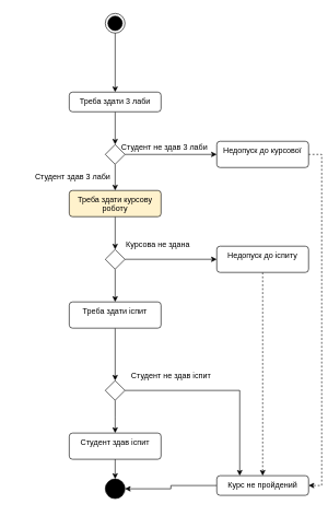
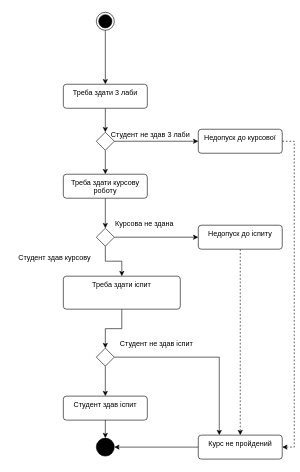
  <mxCell id="0" />
  <mxCell id="1" parent="0" />
  <mxCell id="2" style="edgeStyle=orthogonalEdgeStyle;rounded=0;orthogonalLoop=1;jettySize=auto;html=1;exitX=0.5;exitY=1;exitDx=0;exitDy=0;entryX=0.5;entryY=0;entryDx=0;entryDy=0;" edge="1" parent="1" source="3" target="6"><mxGeometry relative="1" as="geometry" /></mxCell>
  <mxCell id="3" value="" style="ellipse;html=1;shape=endState;fillColor=strokeColor;" vertex="1" parent="1"><mxGeometry x="160" y="20" width="30" height="30" as="geometry" /></mxCell>
  <mxCell id="4" value="" style="ellipse;fillColor=strokeColor;html=1;" vertex="1" parent="1"><mxGeometry x="160" y="730" width="30" height="30" as="geometry" /></mxCell>
  <mxCell id="5" style="edgeStyle=orthogonalEdgeStyle;rounded=0;orthogonalLoop=1;jettySize=auto;html=1;exitX=0.5;exitY=1;exitDx=0;exitDy=0;entryX=0.5;entryY=0;entryDx=0;entryDy=0;" edge="1" parent="1" source="6" target="13"><mxGeometry relative="1" as="geometry" /></mxCell>
- <mxCell id="6" value="Треба здати 3 лаби" style="html=1;align=center;verticalAlign=top;rounded=1;absoluteArcSize=1;arcSize=10;dashed=0;whiteSpace=wrap;" vertex="1" parent="1"><mxGeometry x="105" y="140" width="140" height="30" as="geometry" /></mxCell>
+ <mxCell id="6" value="Треба здати 3 лаби" style="html=1;align=center;verticalAlign=top;rounded=1;absoluteArcSize=1;arcSize=10;dashed=0;whiteSpace=wrap;" vertex="1" parent="1"><mxGeometry x="105" y="140" width="140" height="40" as="geometry" /></mxCell>
  <mxCell id="7" style="edgeStyle=orthogonalEdgeStyle;rounded=0;orthogonalLoop=1;jettySize=auto;html=1;exitX=0.5;exitY=1;exitDx=0;exitDy=0;entryX=0.5;entryY=0;entryDx=0;entryDy=0;" edge="1" parent="1" source="8" target="20"><mxGeometry relative="1" as="geometry" /></mxCell>
- <mxCell id="8" value="Треба здати курсову роботу" style="html=1;align=center;verticalAlign=top;rounded=1;absoluteArcSize=1;arcSize=10;dashed=0;whiteSpace=wrap;fillColor=#fff2cc;" vertex="1" parent="1"><mxGeometry x="105" y="290" width="140" height="40" as="geometry" /></mxCell>
+ <mxCell id="8" value="Треба здати курсову роботу" style="html=1;align=center;verticalAlign=top;rounded=1;absoluteArcSize=1;arcSize=10;dashed=0;whiteSpace=wrap;" vertex="1" parent="1"><mxGeometry x="105" y="290" width="140" height="40" as="geometry" /></mxCell>
  <mxCell id="9" style="edgeStyle=orthogonalEdgeStyle;rounded=0;orthogonalLoop=1;jettySize=auto;html=1;exitX=0.5;exitY=1;exitDx=0;exitDy=0;entryX=0.5;entryY=0;entryDx=0;entryDy=0;" edge="1" parent="1" source="10" target="29"><mxGeometry relative="1" as="geometry" /></mxCell>
- <mxCell id="10" value="Треба здати іспит" style="html=1;align=center;verticalAlign=top;rounded=1;absoluteArcSize=1;arcSize=10;dashed=0;whiteSpace=wrap;" vertex="1" parent="1"><mxGeometry x="105" y="460" width="140" height="40" as="geometry" /></mxCell>
+ <mxCell id="10" value="Треба здати іспит" style="html=1;align=center;verticalAlign=top;rounded=1;absoluteArcSize=1;arcSize=10;dashed=0;whiteSpace=wrap;" vertex="1" parent="1"><mxGeometry x="105" y="460" width="195" height="55" as="geometry" /></mxCell>
  <mxCell id="11" style="edgeStyle=orthogonalEdgeStyle;rounded=0;orthogonalLoop=1;jettySize=auto;html=1;exitX=1;exitY=0.5;exitDx=0;exitDy=0;" edge="1" parent="1" source="13"><mxGeometry relative="1" as="geometry"><mxPoint x="330" y="235" as="targetPoint" /></mxGeometry></mxCell>
  <mxCell id="12" style="edgeStyle=orthogonalEdgeStyle;rounded=0;orthogonalLoop=1;jettySize=auto;html=1;exitX=0.5;exitY=1;exitDx=0;exitDy=0;entryX=0.5;entryY=0;entryDx=0;entryDy=0;" edge="1" parent="1" source="13" target="8"><mxGeometry relative="1" as="geometry" /></mxCell>
  <mxCell id="13" value="" style="rhombus;whiteSpace=wrap;html=1;" vertex="1" parent="1"><mxGeometry x="160" y="220" width="30" height="30" as="geometry" /></mxCell>
- <mxCell id="14" value="Студент здав 3 лаби" style="text;html=1;align=center;verticalAlign=middle;resizable=0;points=[];autosize=1;strokeColor=none;fillColor=none;" vertex="1" parent="1"><mxGeometry x="40" y="255" width="140" height="30" as="geometry" /></mxCell>
  <mxCell id="15" value="Студент не здав 3 лаби" style="text;html=1;align=center;verticalAlign=middle;resizable=0;points=[];autosize=1;strokeColor=none;fillColor=none;" vertex="1" parent="1"><mxGeometry x="170" y="210" width="160" height="30" as="geometry" /></mxCell>
  <mxCell id="16" style="edgeStyle=orthogonalEdgeStyle;rounded=0;orthogonalLoop=1;jettySize=auto;html=1;exitX=1;exitY=0.5;exitDx=0;exitDy=0;entryX=1;entryY=0.5;entryDx=0;entryDy=0;dashed=1;" edge="1" parent="1" source="17" target="22"><mxGeometry relative="1" as="geometry" /></mxCell>
  <mxCell id="17" value="Недопуск до курсової" style="html=1;align=center;verticalAlign=top;rounded=1;absoluteArcSize=1;arcSize=10;dashed=0;whiteSpace=wrap;" vertex="1" parent="1"><mxGeometry x="330" y="215" width="140" height="40" as="geometry" /></mxCell>
  <mxCell id="18" style="edgeStyle=orthogonalEdgeStyle;rounded=0;orthogonalLoop=1;jettySize=auto;html=1;exitX=0.5;exitY=1;exitDx=0;exitDy=0;entryX=0.5;entryY=0;entryDx=0;entryDy=0;" edge="1" parent="1" source="20" target="10"><mxGeometry relative="1" as="geometry" /></mxCell>
  <mxCell id="19" style="edgeStyle=orthogonalEdgeStyle;rounded=0;orthogonalLoop=1;jettySize=auto;html=1;exitX=1;exitY=0.5;exitDx=0;exitDy=0;entryX=0;entryY=0.5;entryDx=0;entryDy=0;" edge="1" parent="1" source="20" target="26"><mxGeometry relative="1" as="geometry"><mxPoint x="320" y="395" as="targetPoint" /></mxGeometry></mxCell>
  <mxCell id="20" value="" style="rhombus;whiteSpace=wrap;html=1;" vertex="1" parent="1"><mxGeometry x="160" y="380" width="30" height="30" as="geometry" /></mxCell>
  <mxCell id="21" style="edgeStyle=orthogonalEdgeStyle;rounded=0;orthogonalLoop=1;jettySize=auto;html=1;exitX=0;exitY=0.5;exitDx=0;exitDy=0;entryX=1;entryY=0.5;entryDx=0;entryDy=0;" edge="1" parent="1" source="22" target="4"><mxGeometry relative="1" as="geometry" /></mxCell>
- <mxCell id="22" value="Курс не пройдений" style="html=1;align=center;verticalAlign=top;rounded=1;absoluteArcSize=1;arcSize=10;dashed=0;whiteSpace=wrap;" vertex="1" parent="1"><mxGeometry x="330" y="725" width="140" height="30" as="geometry" /></mxCell>
+ <mxCell id="22" value="Курс не пройдений" style="html=1;align=center;verticalAlign=top;rounded=1;absoluteArcSize=1;arcSize=10;dashed=0;whiteSpace=wrap;" vertex="1" parent="1"><mxGeometry x="330" y="725" width="140" height="40" as="geometry" /></mxCell>
  <mxCell id="23" value="Курсова не здана" style="text;html=1;align=center;verticalAlign=middle;resizable=0;points=[];autosize=1;strokeColor=none;fillColor=none;" vertex="1" parent="1"><mxGeometry x="180" y="358" width="120" height="30" as="geometry" /></mxCell>
+ <mxCell id="24" value="Студент здав курсову" style="text;html=1;align=center;verticalAlign=middle;resizable=0;points=[];autosize=1;strokeColor=none;fillColor=none;" vertex="1" parent="1"><mxGeometry x="20" y="415" width="140" height="30" as="geometry" /></mxCell>
  <mxCell id="25" style="edgeStyle=orthogonalEdgeStyle;rounded=0;orthogonalLoop=1;jettySize=auto;html=1;exitX=0.5;exitY=1;exitDx=0;exitDy=0;entryX=0.5;entryY=0;entryDx=0;entryDy=0;dashed=1;" edge="1" parent="1" source="26" target="22"><mxGeometry relative="1" as="geometry" /></mxCell>
  <mxCell id="26" value="Недопуск до іспиту" style="html=1;align=center;verticalAlign=top;rounded=1;absoluteArcSize=1;arcSize=10;dashed=0;whiteSpace=wrap;" vertex="1" parent="1"><mxGeometry x="330" y="375" width="140" height="40" as="geometry" /></mxCell>
  <mxCell id="27" style="edgeStyle=orthogonalEdgeStyle;rounded=0;orthogonalLoop=1;jettySize=auto;html=1;exitX=1;exitY=0.5;exitDx=0;exitDy=0;entryX=0.25;entryY=0;entryDx=0;entryDy=0;" edge="1" parent="1" source="29" target="22"><mxGeometry relative="1" as="geometry" /></mxCell>
  <mxCell id="28" style="edgeStyle=orthogonalEdgeStyle;rounded=0;orthogonalLoop=1;jettySize=auto;html=1;exitX=0.5;exitY=1;exitDx=0;exitDy=0;" edge="1" parent="1" source="29"><mxGeometry relative="1" as="geometry"><mxPoint x="175" y="660" as="targetPoint" /></mxGeometry></mxCell>
  <mxCell id="29" value="" style="rhombus;whiteSpace=wrap;html=1;" vertex="1" parent="1"><mxGeometry x="160" y="580" width="30" height="30" as="geometry" /></mxCell>
  <mxCell id="30" value="Студент не здав іспит" style="text;html=1;align=center;verticalAlign=middle;resizable=0;points=[];autosize=1;strokeColor=none;fillColor=none;" vertex="1" parent="1"><mxGeometry x="185" y="558" width="150" height="30" as="geometry" /></mxCell>
  <mxCell id="31" style="edgeStyle=orthogonalEdgeStyle;rounded=0;orthogonalLoop=1;jettySize=auto;html=1;exitX=0.5;exitY=1;exitDx=0;exitDy=0;entryX=0.5;entryY=0;entryDx=0;entryDy=0;" edge="1" parent="1" source="32" target="4"><mxGeometry relative="1" as="geometry" /></mxCell>
  <mxCell id="32" value="Студент здав іспит" style="html=1;align=center;verticalAlign=top;rounded=1;absoluteArcSize=1;arcSize=10;dashed=0;whiteSpace=wrap;" vertex="1" parent="1"><mxGeometry x="105" y="660" width="140" height="40" as="geometry" /></mxCell>
